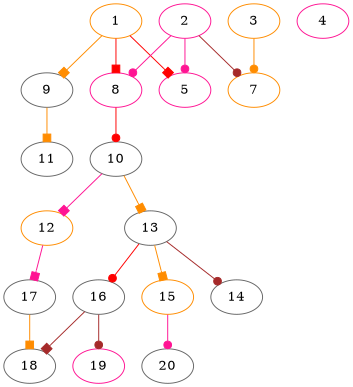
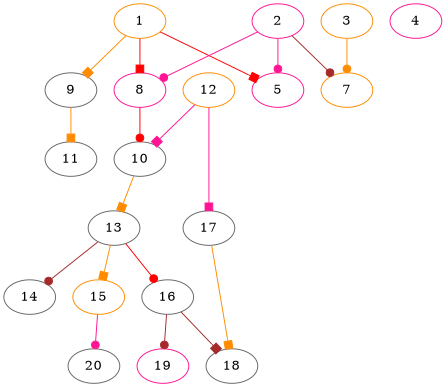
  digraph {
    node [alpha=0.01 color=gray40]
    edge [arrowhead=box color=darkorange]
    1 [alpha=0.08 color=darkorange expect_size=22862848]
    5 [color=deeppink expect_size=40109056]
    8 [alpha=0.13 color=deeppink expect_size=31177728]
    9 [alpha=0.13 expect_size=37029888]
    10 [alpha=0.03 expect_size=45591552]
    11 [alpha=0.07 expect_size=44208128]
    12 [alpha=0.10 color=darkorange expect_size=15555584]
    13 [alpha=0.10 expect_size=28473344]
    2 [alpha=0.05 color=deeppink expect_size=30252032]
    7 [alpha=0.11 color=darkorange expect_size=8828928]
    3 [color=darkorange expect_size=14308352]
    4 [alpha=0.11 color=deeppink expect_size=25034752]
    17 [alpha=0.02 expect_size=6666240]
    14 [expect_size=31531008]
    15 [alpha=0.04 color=darkorange expect_size=9269248]
    16 [alpha=0.07 expect_size=12406784]
    18 [alpha=0.05 expect_size=32586752]
    20 [expect_size=45407232]
    19 [alpha=0.02 color=deeppink expect_size=15867904]
    1 -> 5 [color=red]
    1 -> 8 [color=red]
    1 -> 9
    8 -> 10 [arrowhead=dot color=red]
    9 -> 11
-   10 -> 12 [color=deeppink]
+   12 -> 10 [color=deeppink]
    10 -> 13
    12 -> 17 [color=deeppink]
    13 -> 14 [arrowhead=dot color=brown]
    13 -> 15
    13 -> 16 [arrowhead=dot color=red]
    2 -> 5 [arrowhead=dot color=deeppink]
    2 -> 8 [arrowhead=dot color=deeppink]
    2 -> 7 [arrowhead=dot color=brown]
    3 -> 7 [arrowhead=dot]
    17 -> 18
    15 -> 20 [arrowhead=dot color=deeppink]
    16 -> 18 [color=brown]
    16 -> 19 [arrowhead=dot color=brown]
  }
